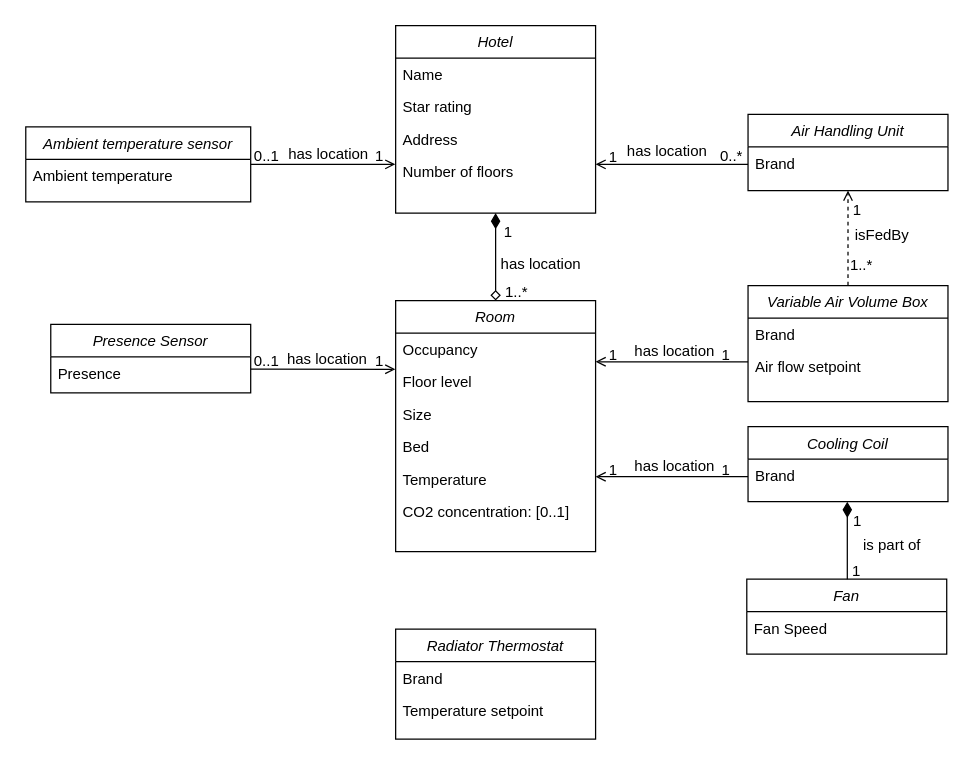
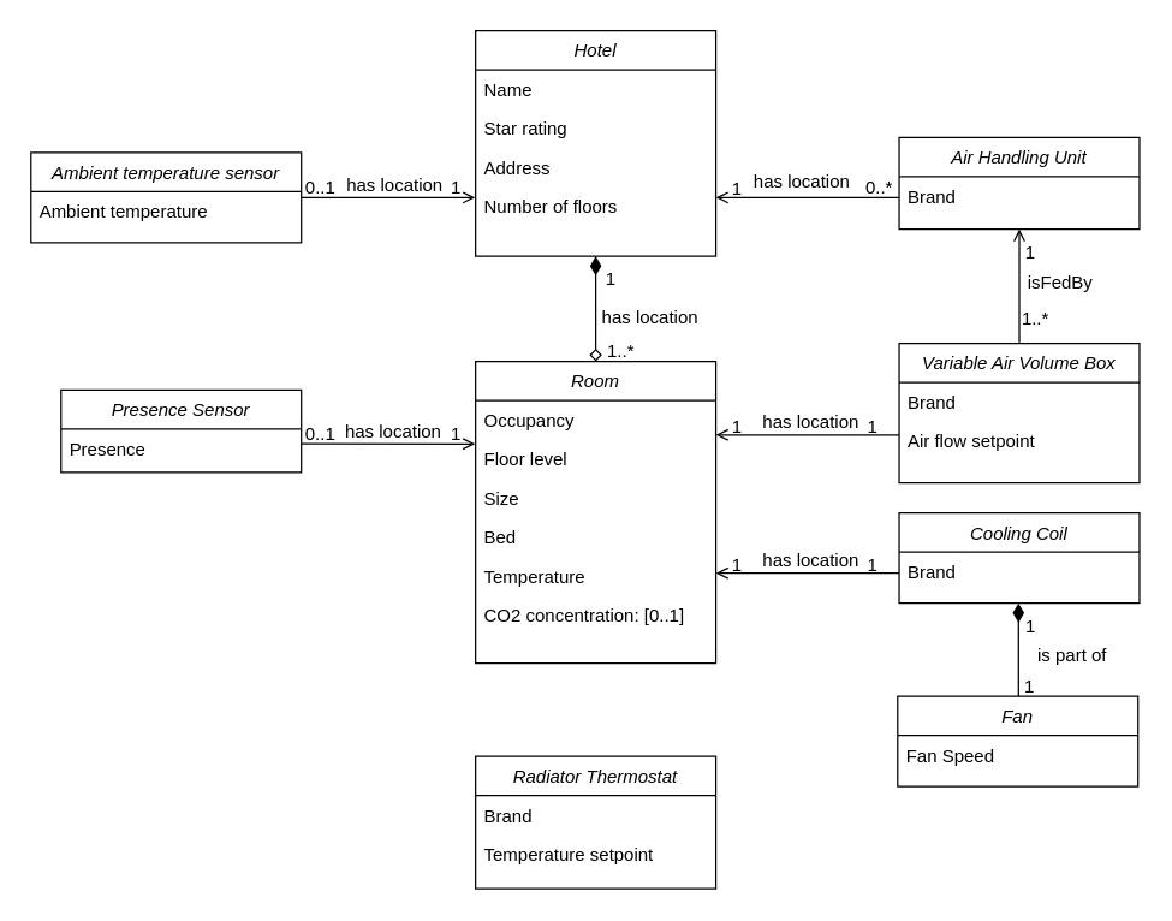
  <mxCell id="0" />
  <mxCell id="1" parent="0" />
  <mxCell id="2" value="Presence Sensor" style="swimlane;fontStyle=2;align=center;verticalAlign=top;childLayout=stackLayout;horizontal=1;startSize=26;horizontalStack=0;resizeParent=1;resizeLast=0;collapsible=1;marginBottom=0;rounded=0;shadow=0;strokeWidth=1;" parent="1" vertex="1"><mxGeometry x="40" y="259" width="160" height="55" as="geometry"><mxRectangle x="230" y="140" width="160" height="26" as="alternateBounds" /></mxGeometry></mxCell>
  <mxCell id="3" value="Presence" style="text;align=left;verticalAlign=top;spacingLeft=4;spacingRight=4;overflow=hidden;rotatable=0;points=[[0,0.5],[1,0.5]];portConstraint=eastwest;fontStyle=0" parent="2" vertex="1"><mxGeometry y="26" width="160" height="26" as="geometry" /></mxCell>
  <mxCell id="4" value="Room" style="swimlane;fontStyle=2;align=center;verticalAlign=top;childLayout=stackLayout;horizontal=1;startSize=26;horizontalStack=0;resizeParent=1;resizeLast=0;collapsible=1;marginBottom=0;rounded=0;shadow=0;strokeWidth=1;" parent="1" vertex="1"><mxGeometry x="316" y="240" width="160" height="201" as="geometry"><mxRectangle x="550" y="140" width="160" height="26" as="alternateBounds" /></mxGeometry></mxCell>
  <mxCell id="5" value="Occupancy" style="text;align=left;verticalAlign=top;spacingLeft=4;spacingRight=4;overflow=hidden;rotatable=0;points=[[0,0.5],[1,0.5]];portConstraint=eastwest;" parent="4" vertex="1"><mxGeometry y="26" width="160" height="26" as="geometry" /></mxCell>
  <mxCell id="6" value="Floor level" style="text;align=left;verticalAlign=top;spacingLeft=4;spacingRight=4;overflow=hidden;rotatable=0;points=[[0,0.5],[1,0.5]];portConstraint=eastwest;rounded=0;shadow=0;html=0;" parent="4" vertex="1"><mxGeometry y="52" width="160" height="26" as="geometry" /></mxCell>
  <mxCell id="7" value="Size" style="text;align=left;verticalAlign=top;spacingLeft=4;spacingRight=4;overflow=hidden;rotatable=0;points=[[0,0.5],[1,0.5]];portConstraint=eastwest;rounded=0;shadow=0;html=0;" parent="4" vertex="1"><mxGeometry y="78" width="160" height="26" as="geometry" /></mxCell>
  <mxCell id="8" value="Bed" style="text;align=left;verticalAlign=top;spacingLeft=4;spacingRight=4;overflow=hidden;rotatable=0;points=[[0,0.5],[1,0.5]];portConstraint=eastwest;rounded=0;shadow=0;html=0;" parent="4" vertex="1"><mxGeometry y="104" width="160" height="26" as="geometry" /></mxCell>
  <mxCell id="9" value="Temperature" style="text;align=left;verticalAlign=top;spacingLeft=4;spacingRight=4;overflow=hidden;rotatable=0;points=[[0,0.5],[1,0.5]];portConstraint=eastwest;fontStyle=0" parent="4" vertex="1"><mxGeometry y="130" width="160" height="26" as="geometry" /></mxCell>
  <mxCell id="10" value="CO2 concentration: [0..1]" style="text;align=left;verticalAlign=top;spacingLeft=4;spacingRight=4;overflow=hidden;rotatable=0;points=[[0,0.5],[1,0.5]];portConstraint=eastwest;fontStyle=0" parent="4" vertex="1"><mxGeometry y="156" width="160" height="26" as="geometry" /></mxCell>
  <mxCell id="11" value="" style="endArrow=open;shadow=0;strokeWidth=1;rounded=0;endFill=1;edgeStyle=elbowEdgeStyle;elbow=vertical;exitX=1;exitY=0.383;exitDx=0;exitDy=0;entryX=-0.008;entryY=0.104;entryDx=0;entryDy=0;entryPerimeter=0;exitPerimeter=0;" parent="1" source="3" edge="1"><mxGeometry x="0.5" y="41" relative="1" as="geometry"><mxPoint x="201" y="295" as="sourcePoint" /><mxPoint x="315.72" y="294.704" as="targetPoint" /><mxPoint x="-40" y="32" as="offset" /></mxGeometry></mxCell>
  <mxCell id="12" value="0..1" style="resizable=0;align=left;verticalAlign=bottom;labelBackgroundColor=none;fontSize=12;" parent="11" connectable="0" vertex="1"><mxGeometry x="-1" relative="1" as="geometry"><mxPoint x="1" y="2" as="offset" /></mxGeometry></mxCell>
  <mxCell id="13" value="1" style="resizable=0;align=right;verticalAlign=bottom;labelBackgroundColor=none;fontSize=12;" parent="11" connectable="0" vertex="1"><mxGeometry x="1" relative="1" as="geometry"><mxPoint x="-8" y="2" as="offset" /></mxGeometry></mxCell>
  <mxCell id="14" value="has location" style="text;html=1;resizable=0;points=[];;align=center;verticalAlign=middle;labelBackgroundColor=none;rounded=0;shadow=0;strokeWidth=1;fontSize=12;" parent="11" vertex="1" connectable="0"><mxGeometry x="0.5" y="49" relative="1" as="geometry"><mxPoint x="-26" y="40" as="offset" /></mxGeometry></mxCell>
  <mxCell id="15" value="Variable Air Volume Box" style="swimlane;fontStyle=2;align=center;verticalAlign=top;childLayout=stackLayout;horizontal=1;startSize=26;horizontalStack=0;resizeParent=1;resizeLast=0;collapsible=1;marginBottom=0;rounded=0;shadow=0;strokeWidth=1;" parent="1" vertex="1"><mxGeometry x="598" y="228" width="160" height="93" as="geometry"><mxRectangle x="550" y="140" width="160" height="26" as="alternateBounds" /></mxGeometry></mxCell>
  <mxCell id="16" value="Brand" style="text;align=left;verticalAlign=top;spacingLeft=4;spacingRight=4;overflow=hidden;rotatable=0;points=[[0,0.5],[1,0.5]];portConstraint=eastwest;" parent="15" vertex="1"><mxGeometry y="26" width="160" height="26" as="geometry" /></mxCell>
  <mxCell id="17" value="Air flow setpoint        " style="text;align=left;verticalAlign=top;spacingLeft=4;spacingRight=4;overflow=hidden;rotatable=0;points=[[0,0.5],[1,0.5]];portConstraint=eastwest;fontStyle=0" parent="15" vertex="1"><mxGeometry y="52" width="160" height="26" as="geometry" /></mxCell>
  <mxCell id="18" value="Cooling Coil" style="swimlane;fontStyle=2;align=center;verticalAlign=top;childLayout=stackLayout;horizontal=1;startSize=26;horizontalStack=0;resizeParent=1;resizeLast=0;collapsible=1;marginBottom=0;rounded=0;shadow=0;strokeWidth=1;" parent="1" vertex="1"><mxGeometry x="598" y="341" width="160" height="60" as="geometry"><mxRectangle x="550" y="140" width="160" height="26" as="alternateBounds" /></mxGeometry></mxCell>
  <mxCell id="19" value="Brand" style="text;align=left;verticalAlign=top;spacingLeft=4;spacingRight=4;overflow=hidden;rotatable=0;points=[[0,0.5],[1,0.5]];portConstraint=eastwest;" parent="18" vertex="1"><mxGeometry y="26" width="160" height="26" as="geometry" /></mxCell>
  <mxCell id="20" value="Radiator Thermostat" style="swimlane;fontStyle=2;align=center;verticalAlign=top;childLayout=stackLayout;horizontal=1;startSize=26;horizontalStack=0;resizeParent=1;resizeLast=0;collapsible=1;marginBottom=0;rounded=0;shadow=0;strokeWidth=1;" parent="1" vertex="1"><mxGeometry x="316" y="503" width="160" height="88" as="geometry"><mxRectangle x="550" y="140" width="160" height="26" as="alternateBounds" /></mxGeometry></mxCell>
  <mxCell id="21" value="Brand" style="text;align=left;verticalAlign=top;spacingLeft=4;spacingRight=4;overflow=hidden;rotatable=0;points=[[0,0.5],[1,0.5]];portConstraint=eastwest;" parent="20" vertex="1"><mxGeometry y="26" width="160" height="26" as="geometry" /></mxCell>
  <mxCell id="22" value="Temperature setpoint" style="text;align=left;verticalAlign=top;spacingLeft=4;spacingRight=4;overflow=hidden;rotatable=0;points=[[0,0.5],[1,0.5]];portConstraint=eastwest;fontStyle=0" parent="20" vertex="1"><mxGeometry y="52" width="160" height="26" as="geometry" /></mxCell>
  <mxCell id="23" value="" style="resizable=0;align=right;verticalAlign=bottom;labelBackgroundColor=none;fontSize=12;" parent="20" connectable="0" vertex="1"><mxGeometry y="78" width="160" as="geometry" /></mxCell>
  <mxCell id="24" value="Ambient temperature sensor" style="swimlane;fontStyle=2;align=center;verticalAlign=top;childLayout=stackLayout;horizontal=1;startSize=26;horizontalStack=0;resizeParent=1;resizeLast=0;collapsible=1;marginBottom=0;rounded=0;shadow=0;strokeWidth=1;" parent="1" vertex="1"><mxGeometry x="20" y="101" width="180" height="60" as="geometry"><mxRectangle x="230" y="140" width="160" height="26" as="alternateBounds" /></mxGeometry></mxCell>
  <mxCell id="25" value="Ambient temperature" style="text;align=left;verticalAlign=top;spacingLeft=4;spacingRight=4;overflow=hidden;rotatable=0;points=[[0,0.5],[1,0.5]];portConstraint=eastwest;fontStyle=0" parent="24" vertex="1"><mxGeometry y="26" width="180" height="26" as="geometry" /></mxCell>
  <mxCell id="26" value="" style="endArrow=none;shadow=0;strokeWidth=1;rounded=0;endFill=0;edgeStyle=elbowEdgeStyle;elbow=vertical;startArrow=open;startFill=0;entryX=0;entryY=0.044;entryDx=0;entryDy=0;entryPerimeter=0;" parent="1" edge="1"><mxGeometry x="0.5" y="41" relative="1" as="geometry"><mxPoint x="476" y="289" as="sourcePoint" /><mxPoint x="598" y="289.144" as="targetPoint" /><mxPoint x="-40" y="32" as="offset" /><Array as="points"><mxPoint x="540" y="289" /></Array></mxGeometry></mxCell>
  <mxCell id="27" value="1" style="resizable=0;align=left;verticalAlign=bottom;labelBackgroundColor=none;fontSize=12;" parent="26" connectable="0" vertex="1"><mxGeometry x="-1" relative="1" as="geometry"><mxPoint x="9" y="3" as="offset" /></mxGeometry></mxCell>
  <mxCell id="28" value="1" style="resizable=0;align=right;verticalAlign=bottom;labelBackgroundColor=none;fontSize=12;" parent="26" connectable="0" vertex="1"><mxGeometry x="1" relative="1" as="geometry"><mxPoint x="-13" y="3" as="offset" /></mxGeometry></mxCell>
  <mxCell id="29" value="has location" style="text;html=1;resizable=0;points=[];;align=center;verticalAlign=middle;labelBackgroundColor=none;rounded=0;shadow=0;strokeWidth=1;fontSize=12;" parent="26" vertex="1" connectable="0"><mxGeometry x="0.5" y="49" relative="1" as="geometry"><mxPoint x="-30" y="40" as="offset" /></mxGeometry></mxCell>
  <mxCell id="30" value="Hotel" style="swimlane;fontStyle=2;align=center;verticalAlign=top;childLayout=stackLayout;horizontal=1;startSize=26;horizontalStack=0;resizeParent=1;resizeLast=0;collapsible=1;marginBottom=0;rounded=0;shadow=0;strokeWidth=1;" parent="1" vertex="1"><mxGeometry x="316" y="20" width="160" height="150" as="geometry"><mxRectangle x="550" y="140" width="160" height="26" as="alternateBounds" /></mxGeometry></mxCell>
  <mxCell id="31" value="Name" style="text;align=left;verticalAlign=top;spacingLeft=4;spacingRight=4;overflow=hidden;rotatable=0;points=[[0,0.5],[1,0.5]];portConstraint=eastwest;" parent="30" vertex="1"><mxGeometry y="26" width="160" height="26" as="geometry" /></mxCell>
  <mxCell id="32" value="Star rating" style="text;align=left;verticalAlign=top;spacingLeft=4;spacingRight=4;overflow=hidden;rotatable=0;points=[[0,0.5],[1,0.5]];portConstraint=eastwest;rounded=0;shadow=0;html=0;" parent="30" vertex="1"><mxGeometry y="52" width="160" height="26" as="geometry" /></mxCell>
  <mxCell id="33" value="Address" style="text;align=left;verticalAlign=top;spacingLeft=4;spacingRight=4;overflow=hidden;rotatable=0;points=[[0,0.5],[1,0.5]];portConstraint=eastwest;rounded=0;shadow=0;html=0;" parent="30" vertex="1"><mxGeometry y="78" width="160" height="26" as="geometry" /></mxCell>
  <mxCell id="34" value="Number of floors" style="text;align=left;verticalAlign=top;spacingLeft=4;spacingRight=4;overflow=hidden;rotatable=0;points=[[0,0.5],[1,0.5]];portConstraint=eastwest;rounded=0;shadow=0;html=0;" parent="30" vertex="1"><mxGeometry y="104" width="160" height="26" as="geometry" /></mxCell>
  <mxCell id="35" value="" style="endArrow=diamond;shadow=0;strokeWidth=1;rounded=0;endFill=0;edgeStyle=elbowEdgeStyle;elbow=vertical;startArrow=diamondThin;startFill=1;entryX=0.5;entryY=0;entryDx=0;entryDy=0;exitX=0.5;exitY=1;exitDx=0;exitDy=0;startSize=10;" parent="1" source="30" target="4" edge="1"><mxGeometry x="0.5" y="41" relative="1" as="geometry"><mxPoint x="395.85" y="173" as="sourcePoint" /><mxPoint x="395.85" y="240" as="targetPoint" /><mxPoint x="-40" y="32" as="offset" /></mxGeometry></mxCell>
  <mxCell id="36" value="1" style="resizable=0;align=left;verticalAlign=bottom;labelBackgroundColor=none;fontSize=12;" parent="35" connectable="0" vertex="1"><mxGeometry x="-1" relative="1" as="geometry"><mxPoint x="5" y="24" as="offset" /></mxGeometry></mxCell>
  <mxCell id="37" value="1..*" style="resizable=0;align=right;verticalAlign=bottom;labelBackgroundColor=none;fontSize=12;" parent="35" connectable="0" vertex="1"><mxGeometry x="1" relative="1" as="geometry"><mxPoint x="27" y="2" as="offset" /></mxGeometry></mxCell>
  <mxCell id="38" value="has location" style="text;html=1;resizable=0;points=[];;align=center;verticalAlign=middle;labelBackgroundColor=none;rounded=0;shadow=0;strokeWidth=1;fontSize=12;" parent="35" vertex="1" connectable="0"><mxGeometry x="0.5" y="49" relative="1" as="geometry"><mxPoint x="-14" y="-13" as="offset" /></mxGeometry></mxCell>
  <mxCell id="39" value="Air Handling Unit" style="swimlane;fontStyle=2;align=center;verticalAlign=top;childLayout=stackLayout;horizontal=1;startSize=26;horizontalStack=0;resizeParent=1;resizeLast=0;collapsible=1;marginBottom=0;rounded=0;shadow=0;strokeWidth=1;" parent="1" vertex="1"><mxGeometry x="598" y="91" width="160" height="61" as="geometry"><mxRectangle x="230" y="140" width="160" height="26" as="alternateBounds" /></mxGeometry></mxCell>
  <mxCell id="40" value="Brand" style="text;align=left;verticalAlign=top;spacingLeft=4;spacingRight=4;overflow=hidden;rotatable=0;points=[[0,0.5],[1,0.5]];portConstraint=eastwest;" parent="39" vertex="1"><mxGeometry y="26" width="160" height="26" as="geometry" /></mxCell>
  <mxCell id="41" value="" style="endArrow=none;shadow=0;strokeWidth=1;rounded=0;endFill=0;edgeStyle=elbowEdgeStyle;elbow=vertical;startArrow=open;startFill=0;entryX=-0.003;entryY=0.42;entryDx=0;entryDy=0;entryPerimeter=0;" parent="1" edge="1"><mxGeometry x="0.5" y="41" relative="1" as="geometry"><mxPoint x="476" y="130.998" as="sourcePoint" /><mxPoint x="598" y="131.71" as="targetPoint" /><mxPoint x="-40" y="32" as="offset" /></mxGeometry></mxCell>
  <mxCell id="42" value="1" style="resizable=0;align=left;verticalAlign=bottom;labelBackgroundColor=none;fontSize=12;" parent="41" connectable="0" vertex="1"><mxGeometry x="-1" relative="1" as="geometry"><mxPoint x="9" y="3" as="offset" /></mxGeometry></mxCell>
  <mxCell id="43" value="0..*" style="resizable=0;align=right;verticalAlign=bottom;labelBackgroundColor=none;fontSize=12;" parent="41" connectable="0" vertex="1"><mxGeometry x="1" relative="1" as="geometry"><mxPoint x="-3" y="1" as="offset" /></mxGeometry></mxCell>
  <mxCell id="44" value="has location" style="text;html=1;resizable=0;points=[];;align=center;verticalAlign=middle;labelBackgroundColor=none;rounded=0;shadow=0;strokeWidth=1;fontSize=12;" parent="41" vertex="1" connectable="0"><mxGeometry x="0.5" y="49" relative="1" as="geometry"><mxPoint x="-35" y="38" as="offset" /></mxGeometry></mxCell>
  <mxCell id="45" value="Fan" style="swimlane;fontStyle=2;align=center;verticalAlign=top;childLayout=stackLayout;horizontal=1;startSize=26;horizontalStack=0;resizeParent=1;resizeLast=0;collapsible=1;marginBottom=0;rounded=0;shadow=0;strokeWidth=1;" parent="1" vertex="1"><mxGeometry x="597" y="463" width="160" height="60" as="geometry"><mxRectangle x="550" y="140" width="160" height="26" as="alternateBounds" /></mxGeometry></mxCell>
  <mxCell id="46" value="Fan Speed" style="text;align=left;verticalAlign=top;spacingLeft=4;spacingRight=4;overflow=hidden;rotatable=0;points=[[0,0.5],[1,0.5]];portConstraint=eastwest;fontStyle=0" parent="45" vertex="1"><mxGeometry y="26" width="160" height="26" as="geometry" /></mxCell>
  <mxCell id="47" value="" style="endArrow=none;shadow=0;strokeWidth=1;rounded=0;endFill=0;edgeStyle=elbowEdgeStyle;elbow=vertical;startArrow=diamondThin;startFill=1;entryX=0.5;entryY=0;entryDx=0;entryDy=0;exitX=0.5;exitY=1;exitDx=0;exitDy=0;endSize=6;startSize=10;" parent="1" edge="1"><mxGeometry x="0.5" y="41" relative="1" as="geometry"><mxPoint x="677.44" y="401" as="sourcePoint" /><mxPoint x="677.44" y="463" as="targetPoint" /><mxPoint x="-40" y="32" as="offset" /></mxGeometry></mxCell>
  <mxCell id="48" value="1" style="resizable=0;align=left;verticalAlign=bottom;labelBackgroundColor=none;fontSize=12;" parent="47" connectable="0" vertex="1"><mxGeometry x="-1" relative="1" as="geometry"><mxPoint x="3" y="24" as="offset" /></mxGeometry></mxCell>
  <mxCell id="49" value="1" style="resizable=0;align=right;verticalAlign=bottom;labelBackgroundColor=none;fontSize=12;" parent="47" connectable="0" vertex="1"><mxGeometry x="1" relative="1" as="geometry"><mxPoint x="12" y="2" as="offset" /></mxGeometry></mxCell>
  <mxCell id="50" value="is part of" style="text;html=1;resizable=0;points=[];;align=center;verticalAlign=middle;labelBackgroundColor=none;rounded=0;shadow=0;strokeWidth=1;fontSize=12;" parent="47" vertex="1" connectable="0"><mxGeometry x="0.5" y="49" relative="1" as="geometry"><mxPoint x="-14" y="-13" as="offset" /></mxGeometry></mxCell>
- <mxCell id="51" value="" style="endArrow=open;shadow=0;strokeWidth=1;rounded=0;endFill=0;edgeStyle=elbowEdgeStyle;elbow=vertical;startArrow=none;startFill=0;entryX=0.5;entryY=1;entryDx=0;entryDy=0;exitX=0.5;exitY=0;exitDx=0;exitDy=0;dashed=1;" parent="1" source="15" target="39" edge="1"><mxGeometry x="0.5" y="41" relative="1" as="geometry"><mxPoint x="676.44" y="139" as="sourcePoint" /><mxPoint x="676.44" y="201" as="targetPoint" /><mxPoint x="-40" y="32" as="offset" /></mxGeometry></mxCell>
+ <mxCell id="51" value="" style="endArrow=open;shadow=0;strokeWidth=1;rounded=0;endFill=0;edgeStyle=elbowEdgeStyle;elbow=vertical;startArrow=none;startFill=0;entryX=0.5;entryY=1;entryDx=0;entryDy=0;exitX=0.5;exitY=0;exitDx=0;exitDy=0;" parent="1" source="15" target="39" edge="1"><mxGeometry x="0.5" y="41" relative="1" as="geometry"><mxPoint x="676.44" y="139" as="sourcePoint" /><mxPoint x="676.44" y="201" as="targetPoint" /><mxPoint x="-40" y="32" as="offset" /></mxGeometry></mxCell>
  <mxCell id="52" value="1..*" style="resizable=0;align=left;verticalAlign=bottom;labelBackgroundColor=none;fontSize=12;" parent="51" connectable="0" vertex="1"><mxGeometry x="-1" relative="1" as="geometry"><mxPoint y="-8" as="offset" /></mxGeometry></mxCell>
  <mxCell id="53" value="1" style="resizable=0;align=right;verticalAlign=bottom;labelBackgroundColor=none;fontSize=12;" parent="51" connectable="0" vertex="1"><mxGeometry x="1" relative="1" as="geometry"><mxPoint x="12" y="24" as="offset" /></mxGeometry></mxCell>
  <mxCell id="54" value="isFedBy" style="text;html=1;resizable=0;points=[];;align=center;verticalAlign=middle;labelBackgroundColor=none;rounded=0;shadow=0;strokeWidth=1;fontSize=12;" parent="51" vertex="1" connectable="0"><mxGeometry x="0.5" y="49" relative="1" as="geometry"><mxPoint x="75" y="16" as="offset" /></mxGeometry></mxCell>
  <mxCell id="55" value="" style="endArrow=none;shadow=0;strokeWidth=1;rounded=0;endFill=0;edgeStyle=elbowEdgeStyle;elbow=vertical;startArrow=open;startFill=0;entryX=0;entryY=0.044;entryDx=0;entryDy=0;entryPerimeter=0;" parent="1" edge="1"><mxGeometry x="0.5" y="41" relative="1" as="geometry"><mxPoint x="476" y="381" as="sourcePoint" /><mxPoint x="598" y="381.144" as="targetPoint" /><mxPoint x="-40" y="32" as="offset" /><Array as="points"><mxPoint x="540" y="381" /></Array></mxGeometry></mxCell>
  <mxCell id="56" value="1" style="resizable=0;align=left;verticalAlign=bottom;labelBackgroundColor=none;fontSize=12;" parent="55" connectable="0" vertex="1"><mxGeometry x="-1" relative="1" as="geometry"><mxPoint x="9" y="3" as="offset" /></mxGeometry></mxCell>
  <mxCell id="57" value="1" style="resizable=0;align=right;verticalAlign=bottom;labelBackgroundColor=none;fontSize=12;" parent="55" connectable="0" vertex="1"><mxGeometry x="1" relative="1" as="geometry"><mxPoint x="-13" y="3" as="offset" /></mxGeometry></mxCell>
  <mxCell id="58" value="has location" style="text;html=1;resizable=0;points=[];;align=center;verticalAlign=middle;labelBackgroundColor=none;rounded=0;shadow=0;strokeWidth=1;fontSize=12;" parent="55" vertex="1" connectable="0"><mxGeometry x="0.5" y="49" relative="1" as="geometry"><mxPoint x="-30" y="40" as="offset" /></mxGeometry></mxCell>
  <mxCell id="59" value="" style="endArrow=open;shadow=0;strokeWidth=1;rounded=0;endFill=1;edgeStyle=elbowEdgeStyle;elbow=vertical;exitX=1;exitY=0.383;exitDx=0;exitDy=0;entryX=-0.008;entryY=0.104;entryDx=0;entryDy=0;entryPerimeter=0;exitPerimeter=0;" edge="1" parent="1"><mxGeometry x="0.5" y="41" relative="1" as="geometry"><mxPoint x="200" y="131" as="sourcePoint" /><mxPoint x="315.72" y="130.704" as="targetPoint" /><mxPoint x="-40" y="32" as="offset" /></mxGeometry></mxCell>
  <mxCell id="60" value="0..1" style="resizable=0;align=left;verticalAlign=bottom;labelBackgroundColor=none;fontSize=12;" connectable="0" vertex="1" parent="59"><mxGeometry x="-1" relative="1" as="geometry"><mxPoint x="1" y="2" as="offset" /></mxGeometry></mxCell>
  <mxCell id="61" value="1" style="resizable=0;align=right;verticalAlign=bottom;labelBackgroundColor=none;fontSize=12;" connectable="0" vertex="1" parent="59"><mxGeometry x="1" relative="1" as="geometry"><mxPoint x="-8" y="2" as="offset" /></mxGeometry></mxCell>
  <mxCell id="62" value="has location" style="text;html=1;resizable=0;points=[];;align=center;verticalAlign=middle;labelBackgroundColor=none;rounded=0;shadow=0;strokeWidth=1;fontSize=12;" vertex="1" connectable="0" parent="59"><mxGeometry x="0.5" y="49" relative="1" as="geometry"><mxPoint x="-26" y="40" as="offset" /></mxGeometry></mxCell>
